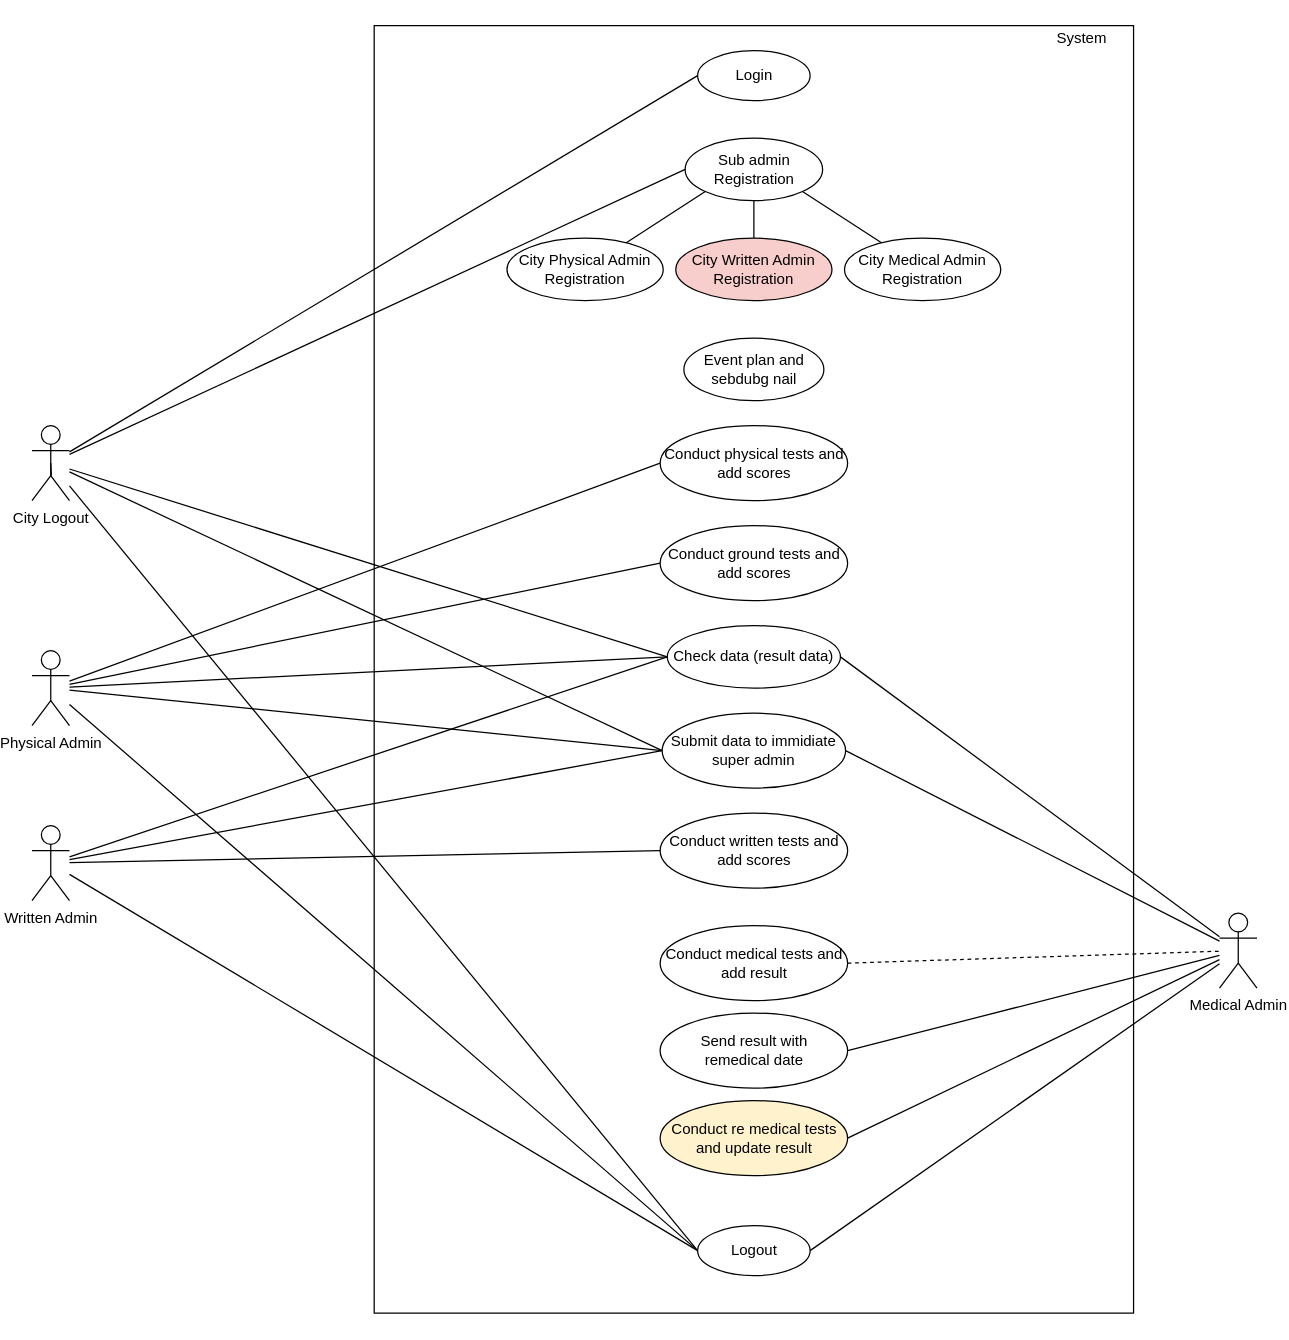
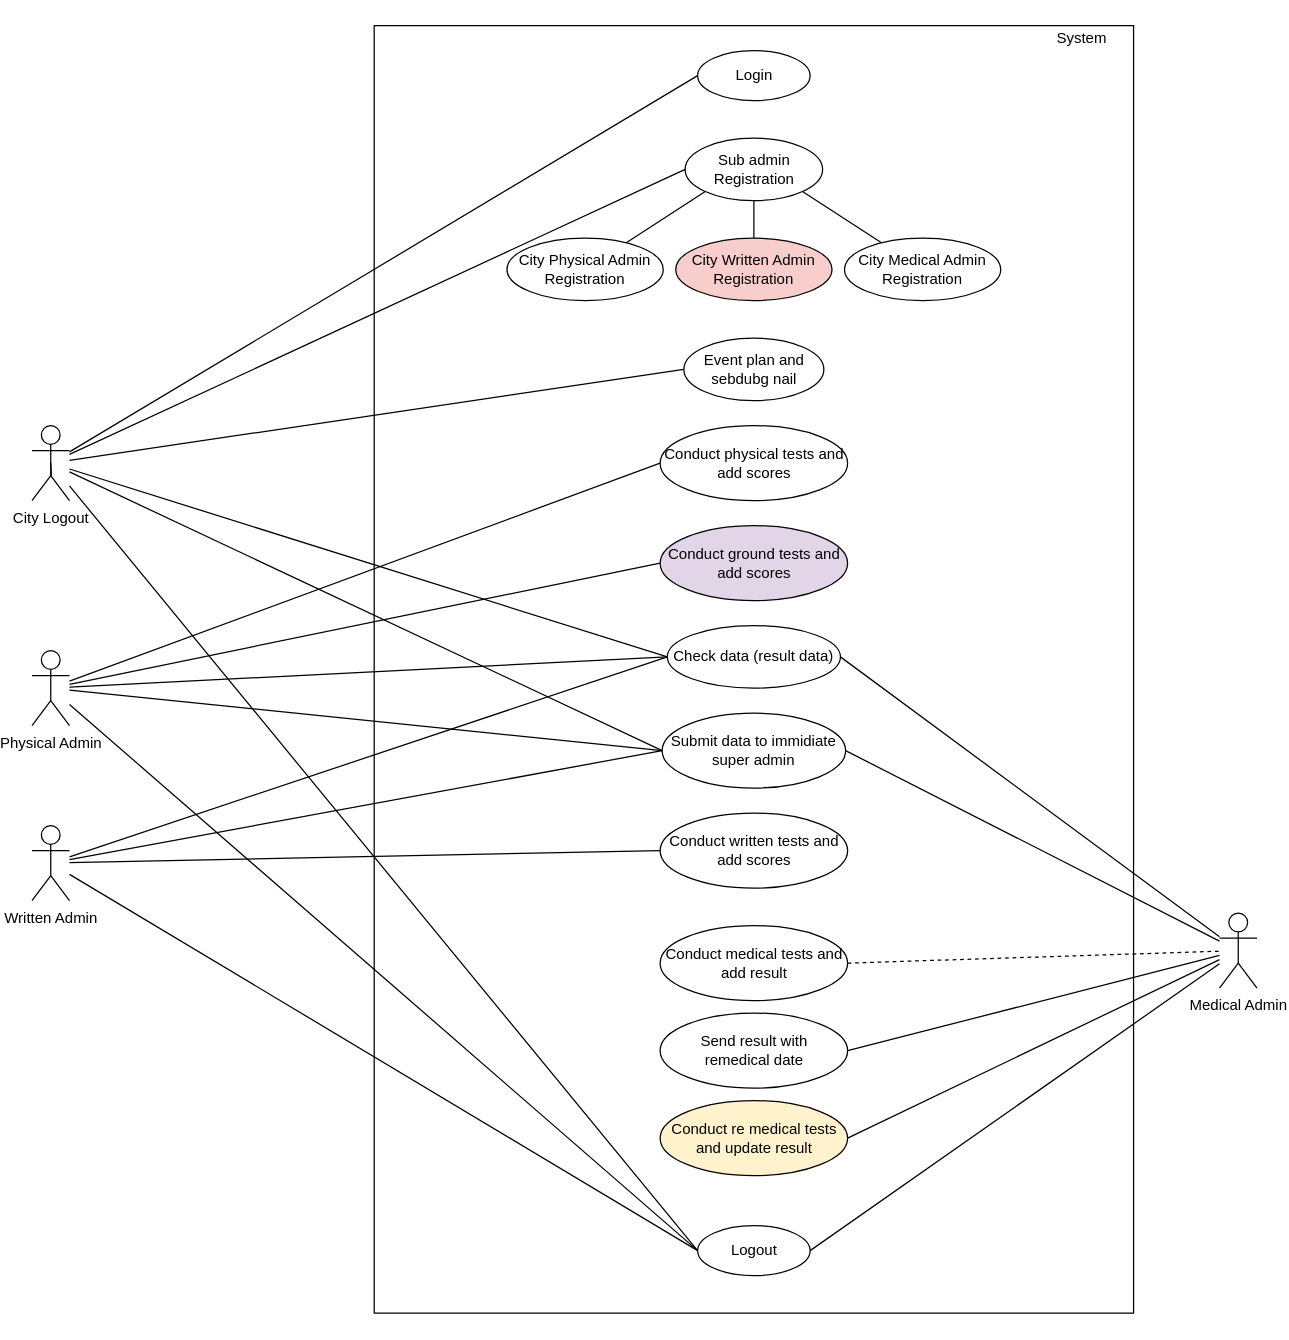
  <mxCell id="0" />
  <mxCell id="1" parent="0" />
  <mxCell id="2" value="" style="rounded=0;whiteSpace=wrap;html=1;" vertex="1" parent="1"><mxGeometry x="293.75" y="20" width="607.5" height="1030" as="geometry" /></mxCell>
  <mxCell id="3" style="rounded=0;orthogonalLoop=1;jettySize=auto;html=1;entryX=0;entryY=0.5;entryDx=0;entryDy=0;endArrow=none;endFill=0;" parent="1" source="4" target="5" edge="1"><mxGeometry relative="1" as="geometry" /></mxCell>
  <mxCell id="4" value="City Logout" style="shape=umlActor;verticalLabelPosition=bottom;verticalAlign=top;html=1;outlineConnect=0;" parent="1" vertex="1"><mxGeometry x="20" y="340" width="30" height="60" as="geometry" /></mxCell>
  <mxCell id="5" value="Login" style="ellipse;whiteSpace=wrap;html=1;" parent="1" vertex="1"><mxGeometry x="552.5" y="40" width="90" height="40" as="geometry" /></mxCell>
  <mxCell id="6" style="rounded=0;orthogonalLoop=1;jettySize=auto;html=1;exitX=0;exitY=1;exitDx=0;exitDy=0;endArrow=none;endFill=0;" edge="1" parent="1" source="10" target="21"><mxGeometry relative="1" as="geometry" /></mxCell>
  <mxCell id="7" style="edgeStyle=none;rounded=0;orthogonalLoop=1;jettySize=auto;html=1;exitX=0.5;exitY=1;exitDx=0;exitDy=0;entryX=0.5;entryY=0;entryDx=0;entryDy=0;endArrow=none;endFill=0;" edge="1" parent="1" source="10" target="22"><mxGeometry relative="1" as="geometry" /></mxCell>
  <mxCell id="8" style="edgeStyle=none;rounded=0;orthogonalLoop=1;jettySize=auto;html=1;exitX=1;exitY=1;exitDx=0;exitDy=0;endArrow=none;endFill=0;" edge="1" parent="1" source="10" target="29"><mxGeometry relative="1" as="geometry" /></mxCell>
  <mxCell id="9" style="edgeStyle=none;rounded=0;orthogonalLoop=1;jettySize=auto;html=1;exitX=0;exitY=0.5;exitDx=0;exitDy=0;endArrow=none;endFill=0;" edge="1" parent="1" source="10" target="4"><mxGeometry relative="1" as="geometry" /></mxCell>
  <mxCell id="10" value="Sub admin&lt;br&gt;Registration" style="ellipse;whiteSpace=wrap;html=1;" parent="1" vertex="1"><mxGeometry x="542.5" y="110" width="110" height="50" as="geometry" /></mxCell>
+ <mxCell id="11" style="edgeStyle=none;rounded=0;orthogonalLoop=1;jettySize=auto;html=1;exitX=0;exitY=0.5;exitDx=0;exitDy=0;endArrow=none;endFill=0;" edge="1" parent="1" source="12" target="4"><mxGeometry relative="1" as="geometry" /></mxCell>
  <mxCell id="12" value="Event plan and sebdubg nail" style="ellipse;whiteSpace=wrap;html=1;" parent="1" vertex="1"><mxGeometry x="541.5" y="270" width="112" height="50" as="geometry" /></mxCell>
  <mxCell id="13" style="edgeStyle=none;rounded=0;orthogonalLoop=1;jettySize=auto;html=1;exitX=0;exitY=0.5;exitDx=0;exitDy=0;endArrow=none;endFill=0;" edge="1" parent="1" source="14" target="30"><mxGeometry relative="1" as="geometry" /></mxCell>
  <mxCell id="14" value="Conduct physical tests and add scores" style="ellipse;whiteSpace=wrap;html=1;" parent="1" vertex="1"><mxGeometry x="522.5" y="340" width="150" height="60" as="geometry" /></mxCell>
  <mxCell id="15" style="edgeStyle=none;rounded=0;orthogonalLoop=1;jettySize=auto;html=1;exitX=0;exitY=0.5;exitDx=0;exitDy=0;endArrow=none;endFill=0;" edge="1" parent="1" source="19" target="30"><mxGeometry relative="1" as="geometry" /></mxCell>
  <mxCell id="16" style="edgeStyle=none;rounded=0;orthogonalLoop=1;jettySize=auto;html=1;exitX=0;exitY=0.5;exitDx=0;exitDy=0;endArrow=none;endFill=0;" edge="1" parent="1" source="19" target="4"><mxGeometry relative="1" as="geometry" /></mxCell>
  <mxCell id="17" style="edgeStyle=none;rounded=0;orthogonalLoop=1;jettySize=auto;html=1;exitX=0;exitY=0.5;exitDx=0;exitDy=0;endArrow=none;endFill=0;" edge="1" parent="1" source="19" target="46"><mxGeometry relative="1" as="geometry" /></mxCell>
  <mxCell id="18" style="edgeStyle=none;rounded=0;orthogonalLoop=1;jettySize=auto;html=1;exitX=1;exitY=0.5;exitDx=0;exitDy=0;endArrow=none;endFill=0;" edge="1" parent="1" source="19" target="47"><mxGeometry relative="1" as="geometry" /></mxCell>
  <mxCell id="19" value="Submit data to immidiate super admin" style="ellipse;whiteSpace=wrap;html=1;" parent="1" vertex="1"><mxGeometry x="524.13" y="570" width="146.75" height="60" as="geometry" /></mxCell>
  <mxCell id="20" style="edgeStyle=none;rounded=0;orthogonalLoop=1;jettySize=auto;html=1;exitX=0.5;exitY=0.5;exitDx=0;exitDy=0;exitPerimeter=0;entryX=0.516;entryY=0.667;entryDx=0;entryDy=0;entryPerimeter=0;startArrow=none;startFill=0;endArrow=none;endFill=0;" parent="1" source="4" target="4" edge="1"><mxGeometry relative="1" as="geometry" /></mxCell>
  <mxCell id="21" value="City Physical Admin&lt;br&gt;Registration" style="ellipse;whiteSpace=wrap;html=1;" parent="1" vertex="1"><mxGeometry x="400" y="190" width="125" height="50" as="geometry" /></mxCell>
  <mxCell id="22" value="City Written Admin&lt;br&gt;Registration" style="ellipse;whiteSpace=wrap;html=1;fillColor=#f8cecc;" parent="1" vertex="1"><mxGeometry x="535" y="190" width="125" height="50" as="geometry" /></mxCell>
  <mxCell id="23" style="edgeStyle=none;rounded=0;orthogonalLoop=1;jettySize=auto;html=1;exitX=1;exitY=0.5;exitDx=0;exitDy=0;endArrow=none;endFill=0;" edge="1" parent="1" source="27" target="47"><mxGeometry relative="1" as="geometry" /></mxCell>
  <mxCell id="24" style="edgeStyle=none;rounded=0;orthogonalLoop=1;jettySize=auto;html=1;exitX=0;exitY=0.5;exitDx=0;exitDy=0;endArrow=none;endFill=0;" edge="1" parent="1" source="27" target="46"><mxGeometry relative="1" as="geometry" /></mxCell>
  <mxCell id="25" style="edgeStyle=none;rounded=0;orthogonalLoop=1;jettySize=auto;html=1;exitX=0;exitY=0.5;exitDx=0;exitDy=0;endArrow=none;endFill=0;" edge="1" parent="1" source="27" target="4"><mxGeometry relative="1" as="geometry"><mxPoint x="140" y="360" as="targetPoint" /></mxGeometry></mxCell>
  <mxCell id="26" style="edgeStyle=none;rounded=0;orthogonalLoop=1;jettySize=auto;html=1;exitX=0;exitY=0.5;exitDx=0;exitDy=0;endArrow=none;endFill=0;" edge="1" parent="1" source="27" target="30"><mxGeometry relative="1" as="geometry" /></mxCell>
  <mxCell id="27" value="Logout" style="ellipse;whiteSpace=wrap;html=1;" parent="1" vertex="1"><mxGeometry x="552.51" y="980" width="90" height="40" as="geometry" /></mxCell>
  <mxCell id="28" value="System" style="text;html=1;strokeColor=none;fillColor=none;align=center;verticalAlign=middle;whiteSpace=wrap;rounded=0;" parent="1" vertex="1"><mxGeometry x="840" y="20" width="40" height="20" as="geometry" /></mxCell>
  <mxCell id="29" value="City Medical Admin Registration" style="ellipse;whiteSpace=wrap;html=1;" vertex="1" parent="1"><mxGeometry x="670" y="190" width="125" height="50" as="geometry" /></mxCell>
  <mxCell id="30" value="Physical Admin" style="shape=umlActor;verticalLabelPosition=bottom;verticalAlign=top;html=1;outlineConnect=0;" vertex="1" parent="1"><mxGeometry x="20" y="520" width="30" height="60" as="geometry" /></mxCell>
  <mxCell id="31" style="edgeStyle=none;rounded=0;orthogonalLoop=1;jettySize=auto;html=1;exitX=0;exitY=0.5;exitDx=0;exitDy=0;endArrow=none;endFill=0;" edge="1" parent="1" source="32" target="30"><mxGeometry relative="1" as="geometry" /></mxCell>
- <mxCell id="32" value="Conduct ground tests and add scores" style="ellipse;whiteSpace=wrap;html=1;" vertex="1" parent="1"><mxGeometry x="522.5" y="420" width="150" height="60" as="geometry" /></mxCell>
+ <mxCell id="32" value="Conduct ground tests and add scores" style="ellipse;whiteSpace=wrap;html=1;fillColor=#e1d5e7;" vertex="1" parent="1"><mxGeometry x="522.5" y="420" width="150" height="60" as="geometry" /></mxCell>
  <mxCell id="33" style="edgeStyle=none;rounded=0;orthogonalLoop=1;jettySize=auto;html=1;exitX=0;exitY=0.5;exitDx=0;exitDy=0;endArrow=none;endFill=0;" edge="1" parent="1" source="37" target="4"><mxGeometry relative="1" as="geometry" /></mxCell>
  <mxCell id="34" style="edgeStyle=none;rounded=0;orthogonalLoop=1;jettySize=auto;html=1;exitX=0;exitY=0.5;exitDx=0;exitDy=0;endArrow=none;endFill=0;" edge="1" parent="1" source="37" target="30"><mxGeometry relative="1" as="geometry" /></mxCell>
  <mxCell id="35" style="edgeStyle=none;rounded=0;orthogonalLoop=1;jettySize=auto;html=1;exitX=0;exitY=0.5;exitDx=0;exitDy=0;endArrow=none;endFill=0;" edge="1" parent="1" source="37" target="46"><mxGeometry relative="1" as="geometry" /></mxCell>
  <mxCell id="36" style="edgeStyle=none;rounded=0;orthogonalLoop=1;jettySize=auto;html=1;exitX=1;exitY=0.5;exitDx=0;exitDy=0;endArrow=none;endFill=0;" edge="1" parent="1" source="37" target="47"><mxGeometry relative="1" as="geometry" /></mxCell>
  <mxCell id="37" value="Check data (result data)" style="ellipse;whiteSpace=wrap;html=1;" vertex="1" parent="1"><mxGeometry x="528.25" y="500" width="138.5" height="50" as="geometry" /></mxCell>
  <mxCell id="38" style="edgeStyle=none;rounded=0;orthogonalLoop=1;jettySize=auto;html=1;exitX=0;exitY=0.5;exitDx=0;exitDy=0;endArrow=none;endFill=0;" edge="1" parent="1" source="39" target="46"><mxGeometry relative="1" as="geometry" /></mxCell>
  <mxCell id="39" value="Conduct written tests and add scores" style="ellipse;whiteSpace=wrap;html=1;" vertex="1" parent="1"><mxGeometry x="522.51" y="650" width="150" height="60" as="geometry" /></mxCell>
  <mxCell id="40" style="edgeStyle=none;rounded=0;orthogonalLoop=1;jettySize=auto;html=1;exitX=1;exitY=0.5;exitDx=0;exitDy=0;endArrow=none;endFill=0;dashed=1;" edge="1" parent="1" source="41" target="47"><mxGeometry relative="1" as="geometry" /></mxCell>
  <mxCell id="41" value="Conduct medical tests and add result" style="ellipse;whiteSpace=wrap;html=1;" vertex="1" parent="1"><mxGeometry x="522.5" y="740" width="150" height="60" as="geometry" /></mxCell>
  <mxCell id="42" style="edgeStyle=none;rounded=0;orthogonalLoop=1;jettySize=auto;html=1;exitX=1;exitY=0.5;exitDx=0;exitDy=0;endArrow=none;endFill=0;" edge="1" parent="1" source="43" target="47"><mxGeometry relative="1" as="geometry" /></mxCell>
  <mxCell id="43" value="Send result with &lt;br&gt;remedical date" style="ellipse;whiteSpace=wrap;html=1;" vertex="1" parent="1"><mxGeometry x="522.5" y="810" width="150" height="60" as="geometry" /></mxCell>
  <mxCell id="44" style="edgeStyle=none;rounded=0;orthogonalLoop=1;jettySize=auto;html=1;exitX=1;exitY=0.5;exitDx=0;exitDy=0;endArrow=none;endFill=0;" edge="1" parent="1" source="45" target="47"><mxGeometry relative="1" as="geometry" /></mxCell>
  <mxCell id="45" value="Conduct re medical tests and update result" style="ellipse;whiteSpace=wrap;html=1;fillColor=#fff2cc;" vertex="1" parent="1"><mxGeometry x="522.5" y="880" width="150" height="60" as="geometry" /></mxCell>
  <mxCell id="46" value="Written Admin" style="shape=umlActor;verticalLabelPosition=bottom;verticalAlign=top;html=1;outlineConnect=0;" vertex="1" parent="1"><mxGeometry x="20" y="660" width="30" height="60" as="geometry" /></mxCell>
  <mxCell id="47" value="Medical Admin" style="shape=umlActor;verticalLabelPosition=bottom;verticalAlign=top;html=1;outlineConnect=0;" vertex="1" parent="1"><mxGeometry x="970" y="730" width="30" height="60" as="geometry" /></mxCell>
